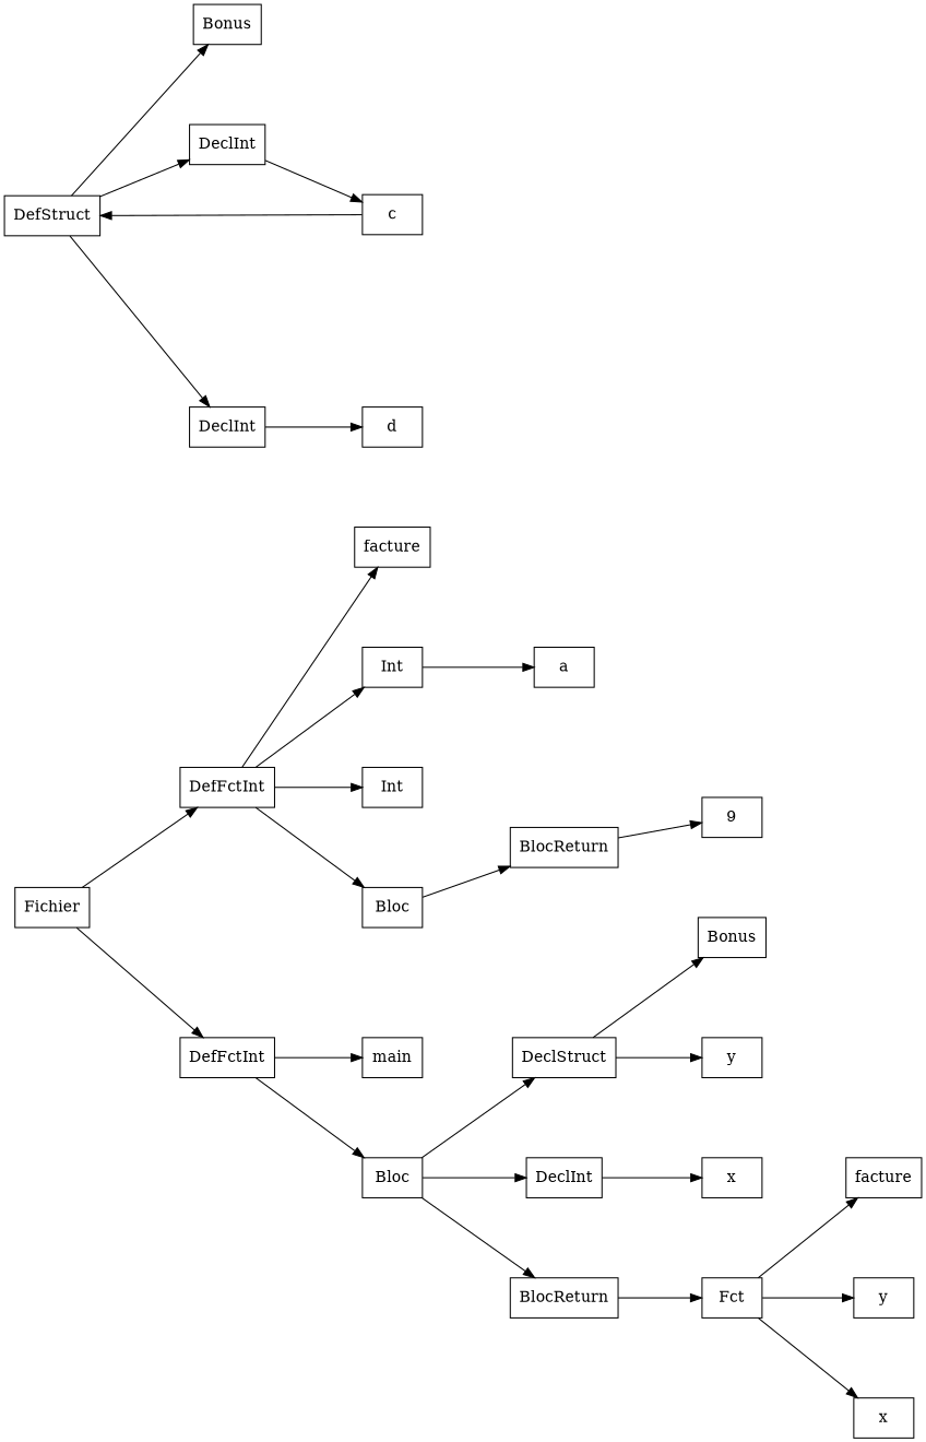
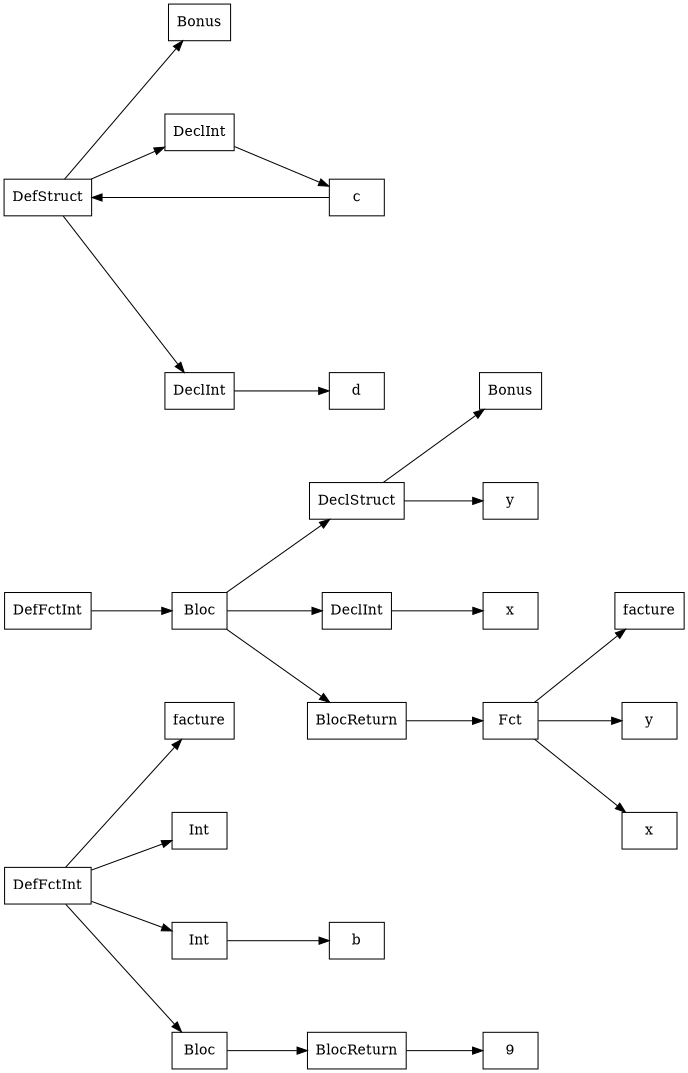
  digraph {
    nodesep=1
    rankdir=LR
    ranksep=1
    node [shape=box]
-   n1 [label=Fichier]
    n2 [label=DefFctInt]
    n3 [label=DefFctInt]
    n4 [label=facture]
    n5 [label=Int]
    n6 [label=Int]
    n7 [label=Bloc]
    n8 [label=DefStruct]
    n9 [label=Bonus]
    n10 [label=DeclInt]
    n11 [label=DeclInt]
-   n12 [label=main]
    n13 [label=Bloc]
-   n14 [label=a]
+   n15 [label=b]
    n16 [label=BlocReturn]
    n17 [label=9]
    n18 [label=c]
    n19 [label=d]
    n20 [label=DeclStruct]
    n21 [label=DeclInt]
    n22 [label=BlocReturn]
    n23 [label=Bonus]
    n24 [label=y]
    n25 [label=x]
    n26 [label=Fct]
    n27 [label=facture]
    n28 [label=y]
    n29 [label=x]
-   n1 -> n2
-   n1 -> n3
    n2 -> n4
    n2 -> n5
    n2 -> n6
    n2 -> n7
-   n3 -> n12
    n3 -> n13
-   n5 -> n14
+   n6 -> n15
    n7 -> n16
    n8 -> n9
    n8 -> n10
    n8 -> n11
    n10 -> n18
    n11 -> n19
    n13 -> n20
    n13 -> n21
    n13 -> n22
    n16 -> n17
    n18 -> n8
    n20 -> n23
    n20 -> n24
    n21 -> n25
    n22 -> n26
    n26 -> n27
    n26 -> n28
    n26 -> n29
  }
